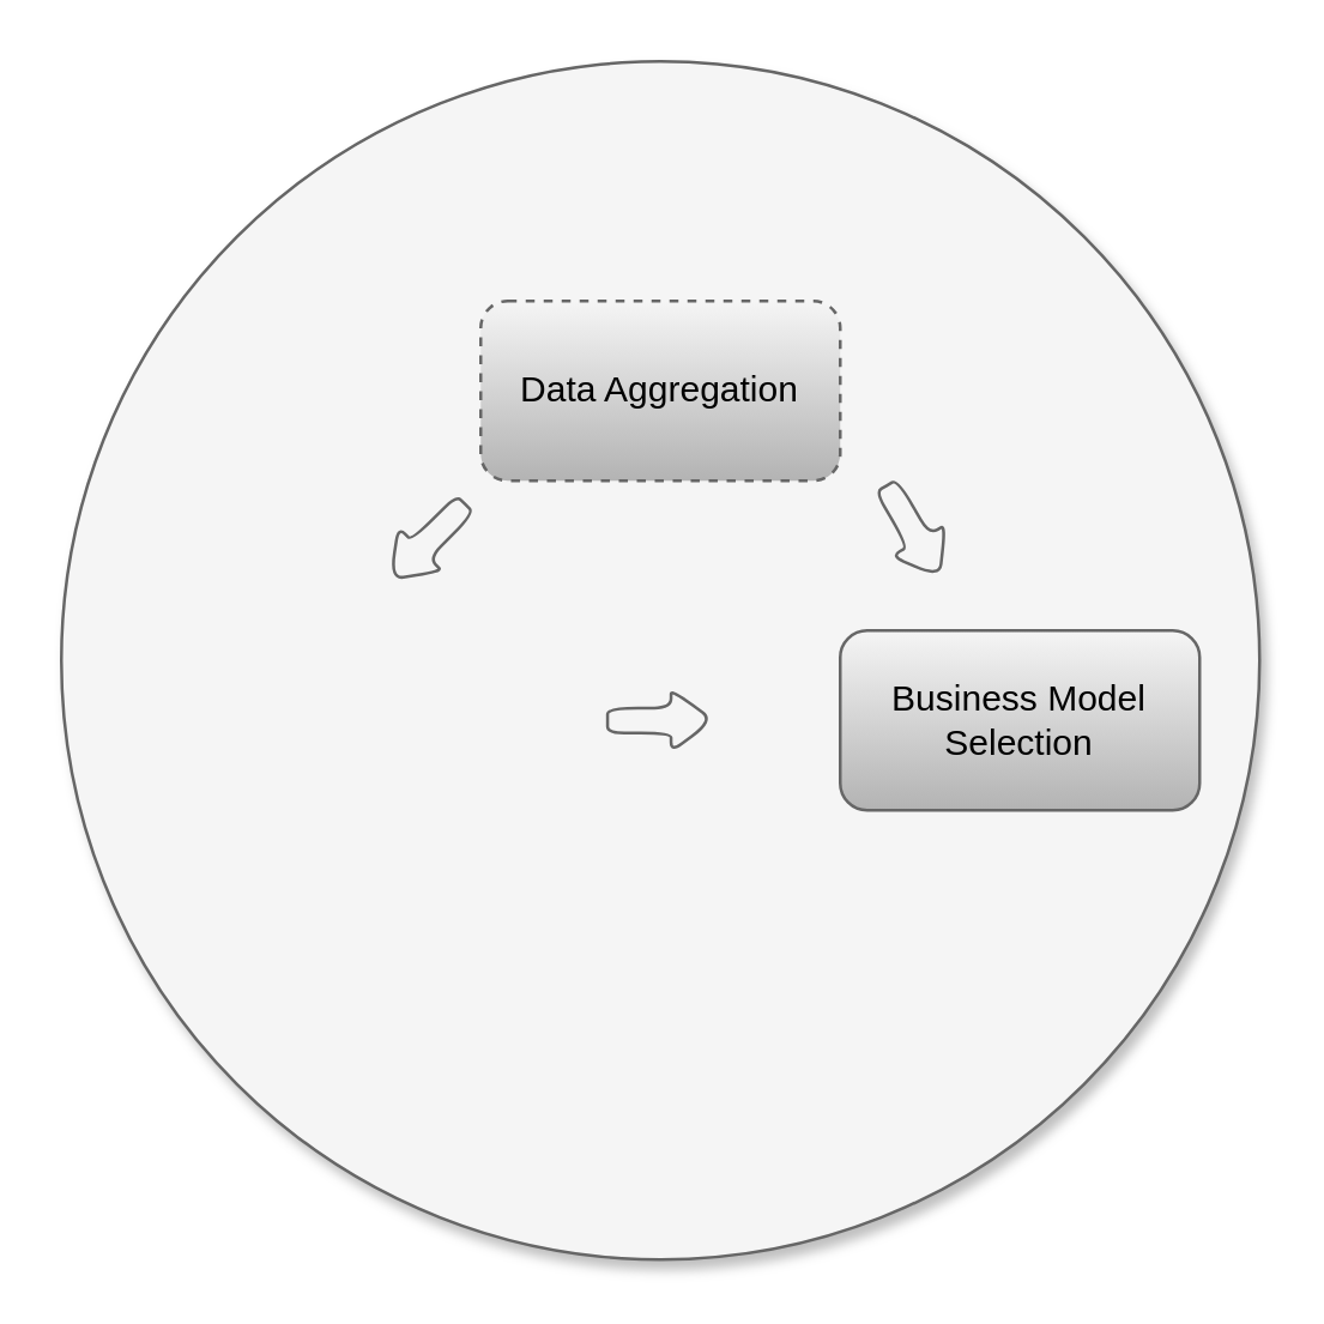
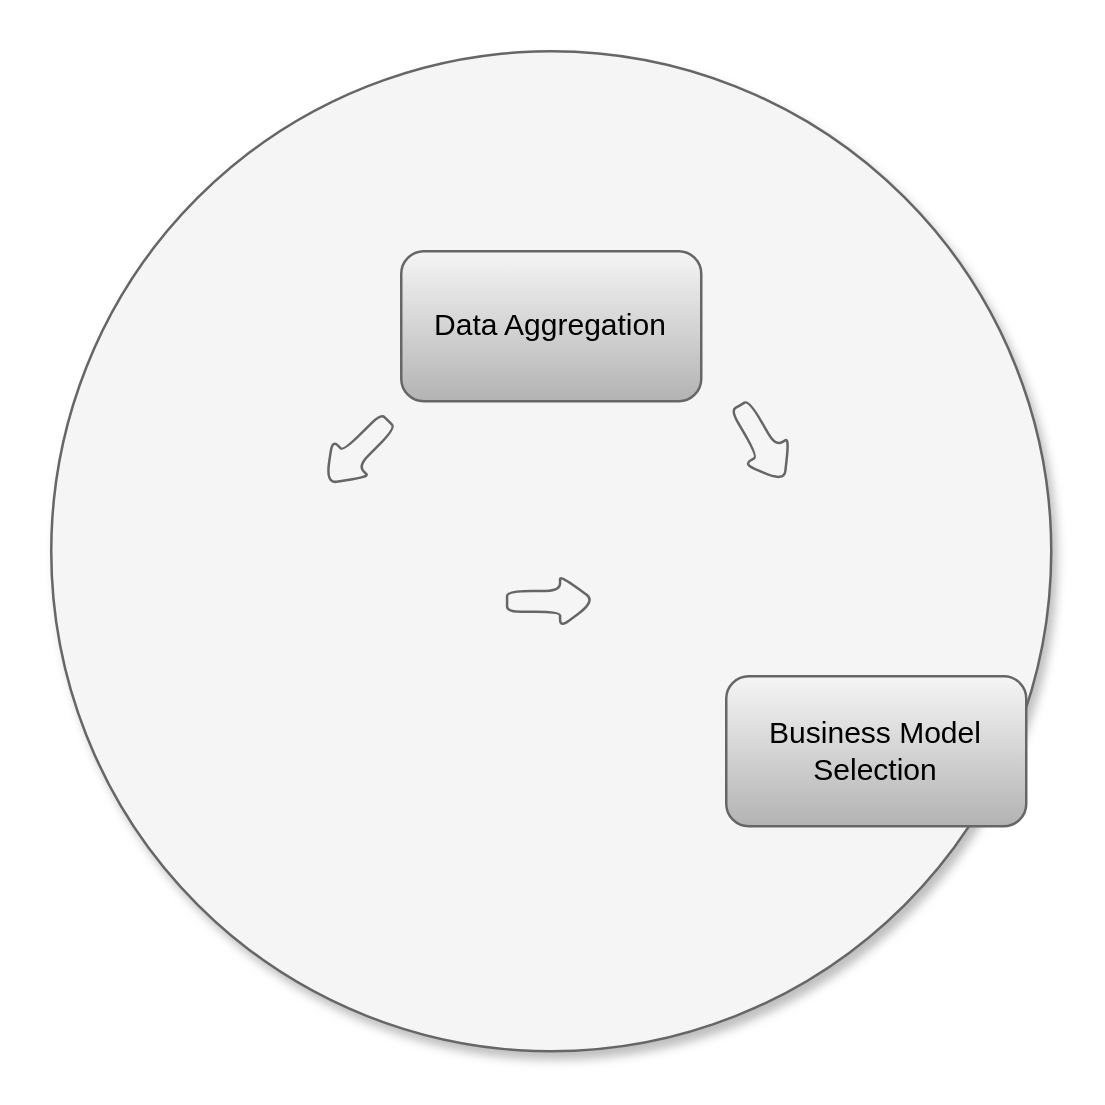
  <mxCell id="0" />
  <mxCell id="1" parent="0" />
  <mxCell id="2" value="" style="ellipse;whiteSpace=wrap;html=1;aspect=fixed;fillColor=#f5f5f5;fontColor=#333333;strokeColor=#666666;gradientColor=none;shadow=1;" vertex="1" parent="1"><mxGeometry x="20" y="20" width="400" height="400" as="geometry" /></mxCell>
- <mxCell id="3" value="Data Aggregation&lt;br&gt;" style="rounded=1;whiteSpace=wrap;html=1;fillColor=#f5f5f5;gradientColor=#b3b3b3;strokeColor=#666666;dashed=1;" vertex="1" parent="1"><mxGeometry x="160" y="100" width="120" height="60" as="geometry" /></mxCell>
- <mxCell id="4" value="Business Model Selection" style="rounded=1;whiteSpace=wrap;html=1;fillColor=#f5f5f5;strokeColor=#666666;gradientColor=#b3b3b3;" vertex="1" parent="1"><mxGeometry x="280" y="210" width="120" height="60" as="geometry" /></mxCell>
+ <mxCell id="3" value="Data Aggregation&lt;br&gt;" style="rounded=1;whiteSpace=wrap;html=1;fillColor=#f5f5f5;gradientColor=#b3b3b3;strokeColor=#666666;" vertex="1" parent="1"><mxGeometry x="160" y="100" width="120" height="60" as="geometry" /></mxCell>
+ <mxCell id="4" value="Business Model Selection" style="rounded=1;whiteSpace=wrap;html=1;fillColor=#f5f5f5;strokeColor=#666666;gradientColor=#b3b3b3;" vertex="1" parent="1"><mxGeometry x="290" y="270" width="120" height="60" as="geometry" /></mxCell>
  <mxCell id="5" value="" style="shape=singleArrow;whiteSpace=wrap;html=1;arrowWidth=0.4;arrowSize=0.4;fillColor=#f5f5f5;strokeColor=#666666;fontColor=#333333;rounded=1;rotation=60;" vertex="1" parent="1"><mxGeometry x="286.67" y="166.54" width="35.33" height="20.77" as="geometry" /></mxCell>
  <mxCell id="6" value="" style="shape=singleArrow;whiteSpace=wrap;html=1;arrowWidth=0.4;arrowSize=0.4;fillColor=#f5f5f5;strokeColor=#666666;fontColor=#333333;rounded=1;rotation=0;" vertex="1" parent="1"><mxGeometry x="202.33" y="229.62" width="35.33" height="20.77" as="geometry" /></mxCell>
  <mxCell id="7" value="" style="shape=singleArrow;whiteSpace=wrap;html=1;arrowWidth=0.4;arrowSize=0.4;fillColor=#f5f5f5;strokeColor=#666666;fontColor=#333333;rounded=1;rotation=-225;" vertex="1" parent="1"><mxGeometry x="124.67" y="170" width="35.33" height="20.77" as="geometry" /></mxCell>
